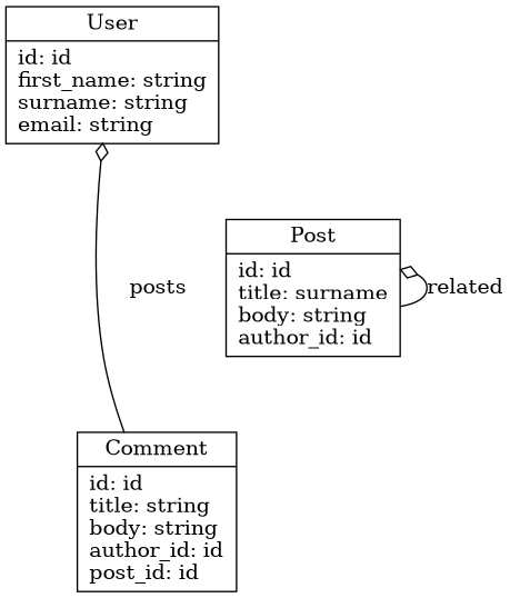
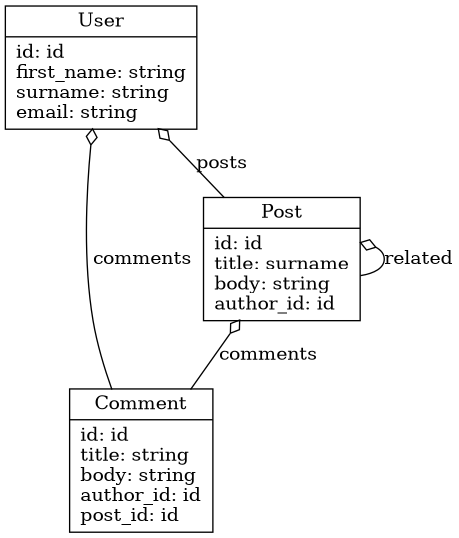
  digraph {
    node [shape=record]
    edge [arrowhead=none arrowtail=odiamond dir=both]
    n1 [label="{Comment|id: id\ltitle: string\lbody: string\lauthor_id: id\lpost_id: id\l}"]
    n2 [label="{Post|id: id\ltitle: surname\lbody: string\lauthor_id: id\l}"]
    n3 [label="{User|id: id\lfirst_name: string\lsurname: string\lemail: string\l}"]
+   n2 -> n1 [label=comments]
    n2 -> n2 [label=related]
-   n3 -> n1 [label=posts]
+   n3 -> n1 [label=comments]
+   n3 -> n2 [label=posts]
  }
